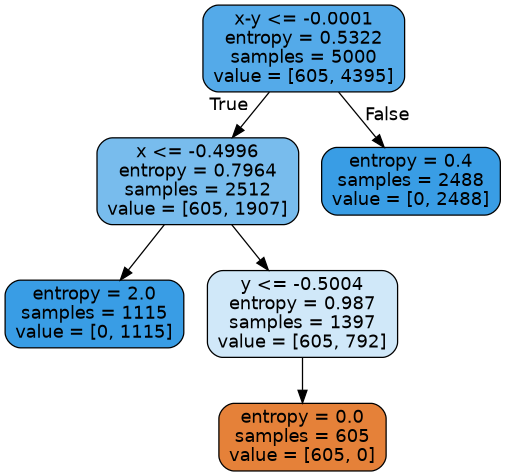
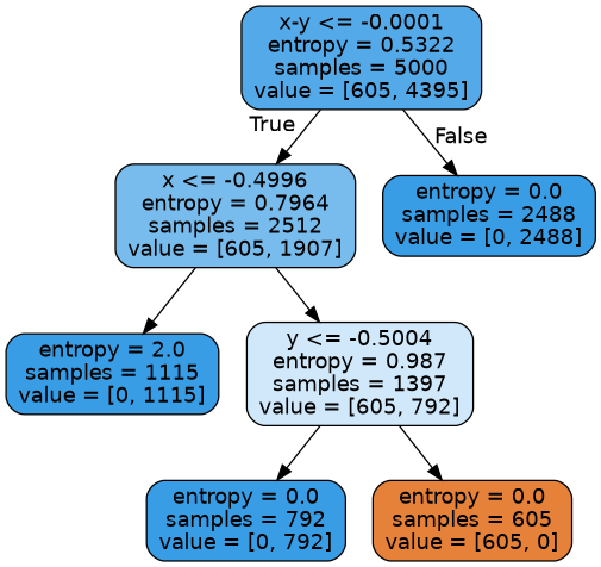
  digraph {
    node [color=black fillcolor="#399de5ff" fontname=helvetica shape=box style="filled, rounded"]
    edge [fontname=helvetica]
    n1 [fillcolor="#399de5dc" label="x-y <= -0.0001\nentropy = 0.5322\nsamples = 5000\nvalue = [605, 4395]"]
    n2 [fillcolor="#399de5ae" label="x <= -0.4996\nentropy = 0.7964\nsamples = 2512\nvalue = [605, 1907]"]
-   n3 [label="entropy = 0.4\nsamples = 2488\nvalue = [0, 2488]"]
+   n3 [label="entropy = 0.0\nsamples = 2488\nvalue = [0, 2488]"]
    n4 [label="entropy = 2.0\nsamples = 1115\nvalue = [0, 1115]"]
    n5 [fillcolor="#399de53c" label="y <= -0.5004\nentropy = 0.987\nsamples = 1397\nvalue = [605, 792]"]
+   n6 [label="entropy = 0.0\nsamples = 792\nvalue = [0, 792]"]
    n7 [fillcolor="#e58139ff" label="entropy = 0.0\nsamples = 605\nvalue = [605, 0]"]
    n1 -> n2 [headlabel=True labelangle=45 labeldistance=2.5]
    n1 -> n3 [headlabel=False labelangle=-45 labeldistance=2.5]
    n2 -> n4
    n2 -> n5
+   n5 -> n6
    n5 -> n7
  }
